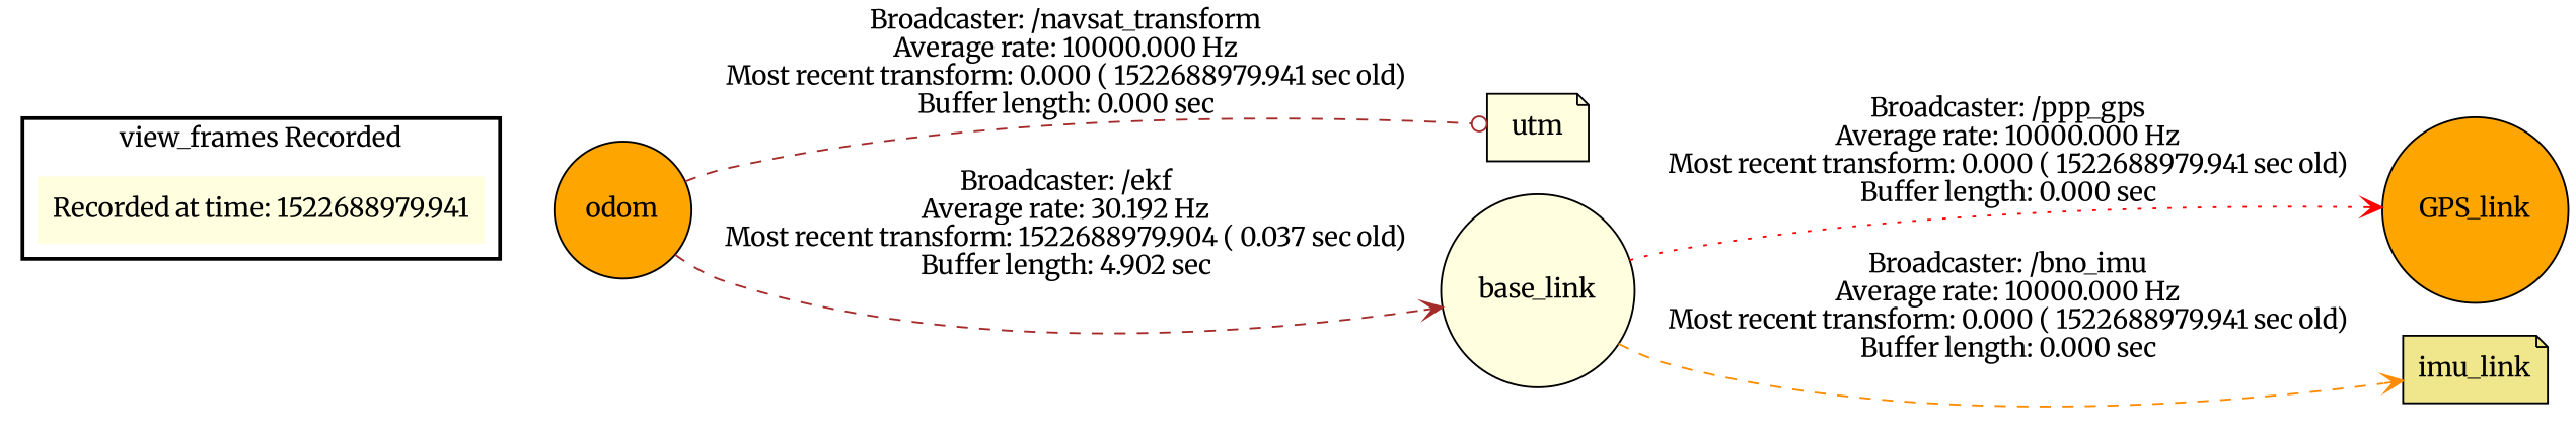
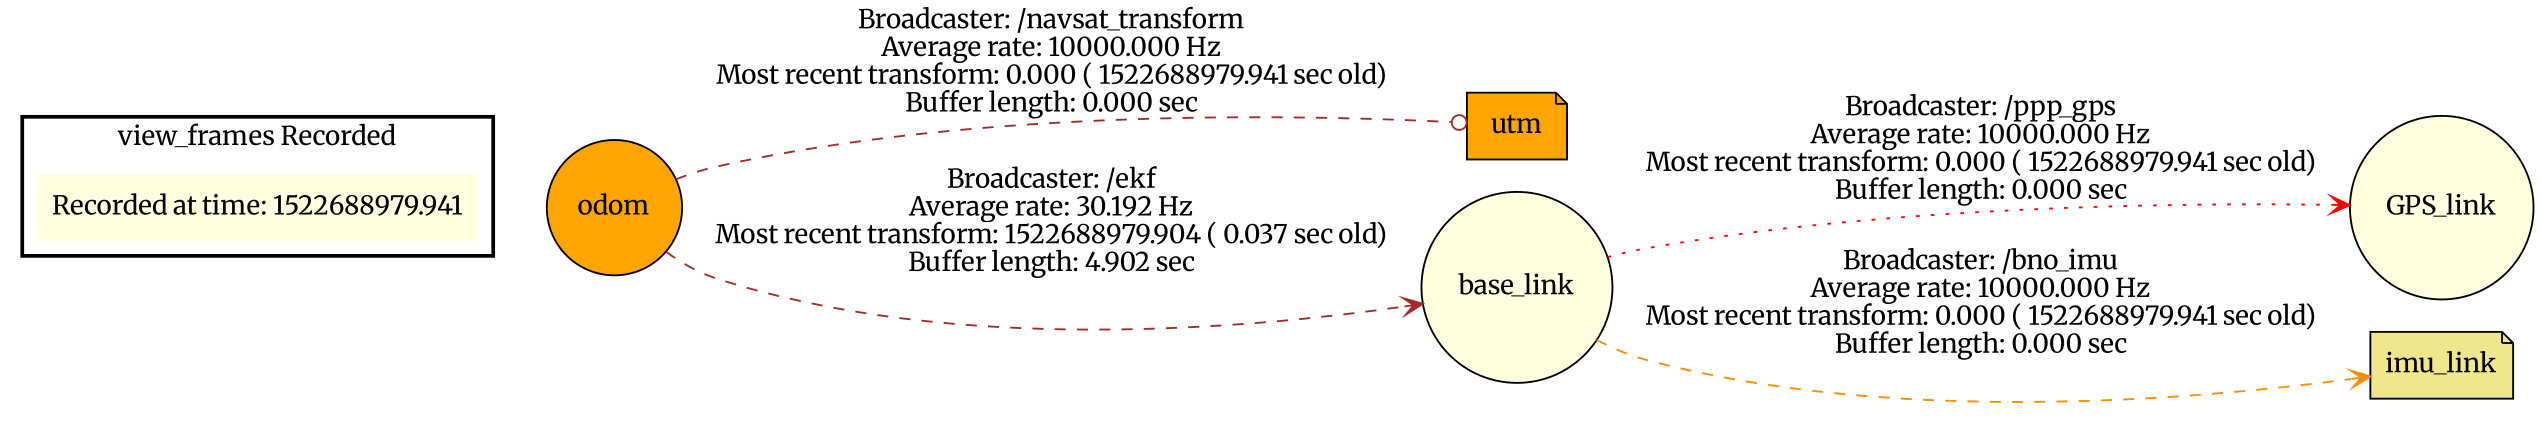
  digraph {
    fontname=Merriweather
    rankdir=LR
    node [fillcolor=orange fontname=Merriweather shape=circle style=filled]
    edge [fontname=Merriweather style=dashed arrowhead=vee color=brown]
    "Recorded at time: 1522688979.941" [fillcolor=lightyellow shape=plaintext]
    odom
-   utm [fillcolor=lightyellow shape=note]
+   utm [shape=note]
    base_link [fillcolor=lightyellow]
-   GPS_link
+   GPS_link [fillcolor=lightyellow]
    imu_link [fillcolor=khaki shape=note]
    subgraph cluster_1 {
      color=black
      label="view_frames Recorded"
      style=bold
      "Recorded at time: 1522688979.941"
    }
    "Recorded at time: 1522688979.941" -> odom [style=invis arrowhead="" color=""]
    odom -> utm [arrowhead=odot label="Broadcaster: /navsat_transform\nAverage rate: 10000.000 Hz\nMost recent transform: 0.000 ( 1522688979.941 sec old)\nBuffer length: 0.000 sec\n"]
    odom -> base_link [label="Broadcaster: /ekf\nAverage rate: 30.192 Hz\nMost recent transform: 1522688979.904 ( 0.037 sec old)\nBuffer length: 4.902 sec\n"]
    base_link -> GPS_link [color=red label="Broadcaster: /ppp_gps\nAverage rate: 10000.000 Hz\nMost recent transform: 0.000 ( 1522688979.941 sec old)\nBuffer length: 0.000 sec\n" style=dotted]
    base_link -> imu_link [color=darkorange label="Broadcaster: /bno_imu\nAverage rate: 10000.000 Hz\nMost recent transform: 0.000 ( 1522688979.941 sec old)\nBuffer length: 0.000 sec\n"]
  }
